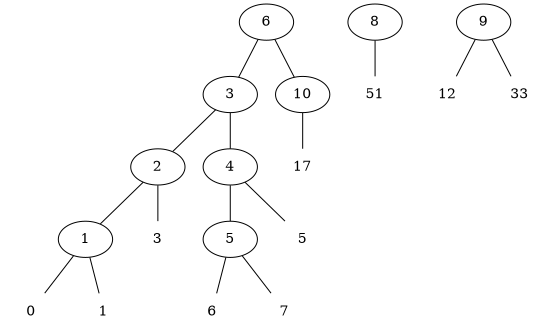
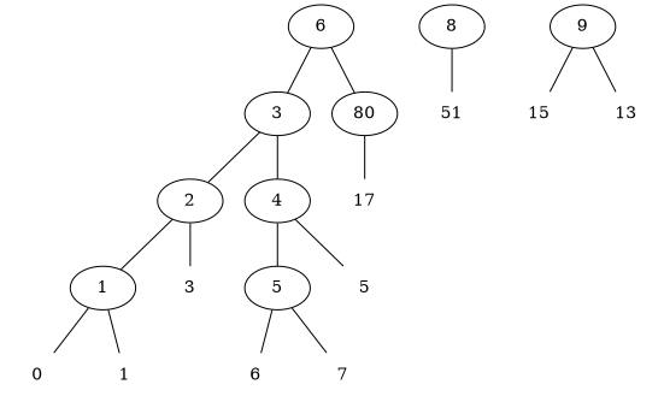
  graph {
    node [shape=plaintext]
    n1 [label=1 shape=""]
    0
    1
    n4 [label=2 shape=""]
    3
    n6 [label=5 shape=""]
    6
    7
    n9 [label=4 shape=""]
    5
    n11 [label=3 shape=""]
    n12 [label=51]
    n13 [label=9 shape=""]
-   12
-   13 [label=33]
+   12 [label=15]
+   13
    n16 [label=8 shape=""]
    n17 [label=17]
-   n18 [label=10 shape=""]
+   n18 [label=80 shape=""]
    n19 [label=6 shape=""]
    n1 -- 0
    n1 -- 1
    n4 -- n1
    n4 -- 3
    n6 -- 6
    n6 -- 7
    n9 -- n6
    n9 -- 5
    n11 -- n4
    n11 -- n9
    n13 -- 12
    n13 -- 13
    n16 -- n12
    n18 -- n17
    n19 -- n11
    n19 -- n18
  }
